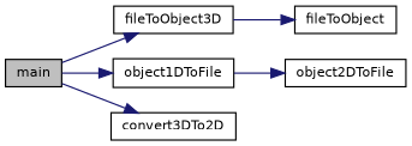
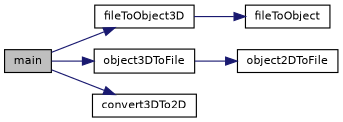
  digraph {
    rankdir=LR
    node [color=black fillcolor=white fontname=Helvetica fontsize=10 shape=record style=filled]
    edge [color=midnightblue fontname=Helvetica fontsize=10 labelfontname=Helvetica labelfontsize=10 style=solid]
    n1 [fillcolor=grey75 fontcolor=black height=0.2 label=main width=0.4]
    n2 [height=0.2 label=fileToObject3D width=0.4]
-   n3 [height=0.2 label=object1DToFile width=0.4]
+   n3 [height=0.2 label=object3DToFile width=0.4]
    n4 [height=0.2 label=convert3DTo2D width=0.4]
    n5 [height=0.2 label=fileToObject width=0.4]
    n6 [height=0.2 label=object2DToFile width=0.4]
    n1 -> n2
    n1 -> n3
    n1 -> n4
    n2 -> n5
    n3 -> n6
  }
